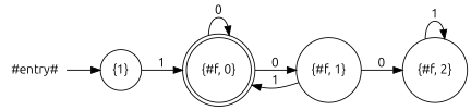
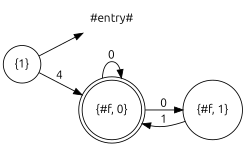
  digraph {
    fontname=Ubuntu
    rankdir=LR
    node [fontname=Ubuntu shape=circle]
    edge [fontname=Ubuntu]
    "#entry#" [shape=none]
    "{1}"
    "{#f, 0}" [shape=doublecircle]
    "{#f, 1}"
-   "{#f, 2}"
-   "#entry#" -> "{1}"
-   "{1}" -> "{#f, 0}" [label=1]
+   "{1}" -> "#entry#"
+   "{1}" -> "{#f, 0}" [label=4]
    "{#f, 0}" -> "{#f, 0}" [label=0]
    "{#f, 0}" -> "{#f, 1}" [label=0]
    "{#f, 1}" -> "{#f, 0}" [label=1]
-   "{#f, 1}" -> "{#f, 2}" [label=0]
-   "{#f, 2}" -> "{#f, 2}" [label=1]
  }
